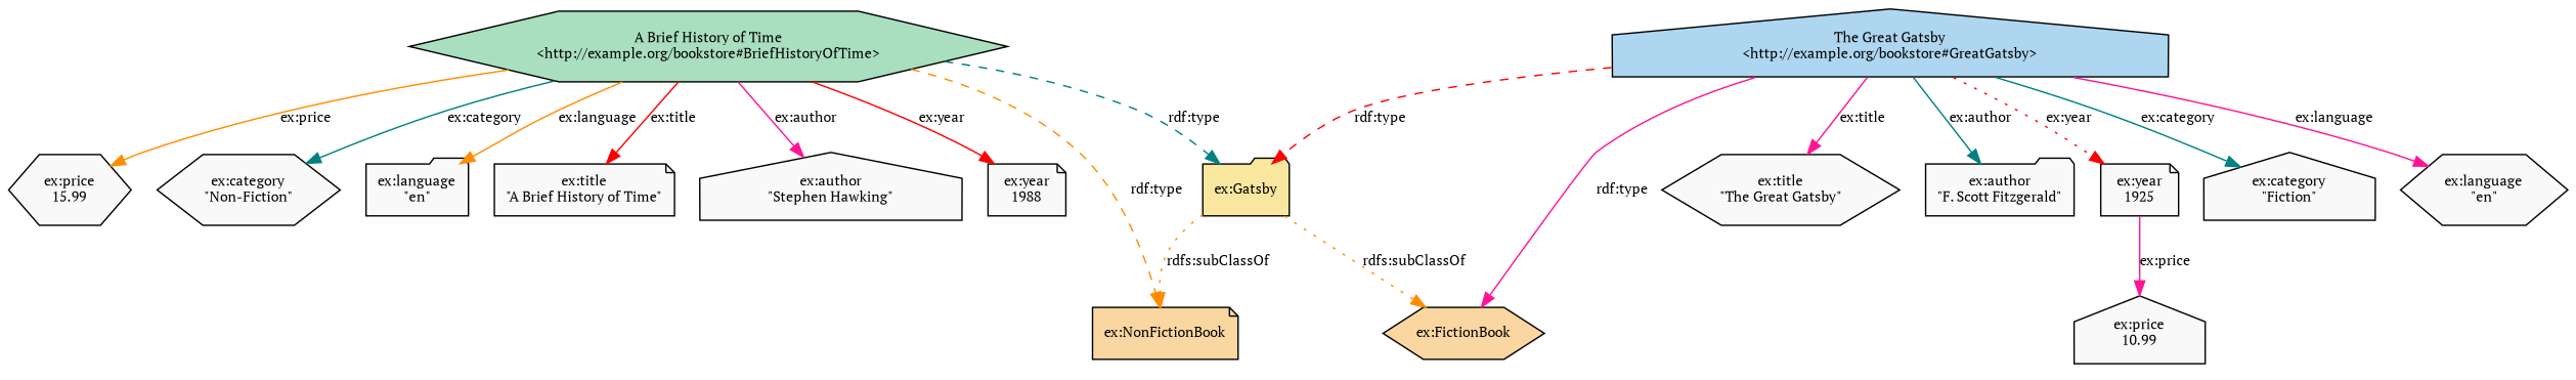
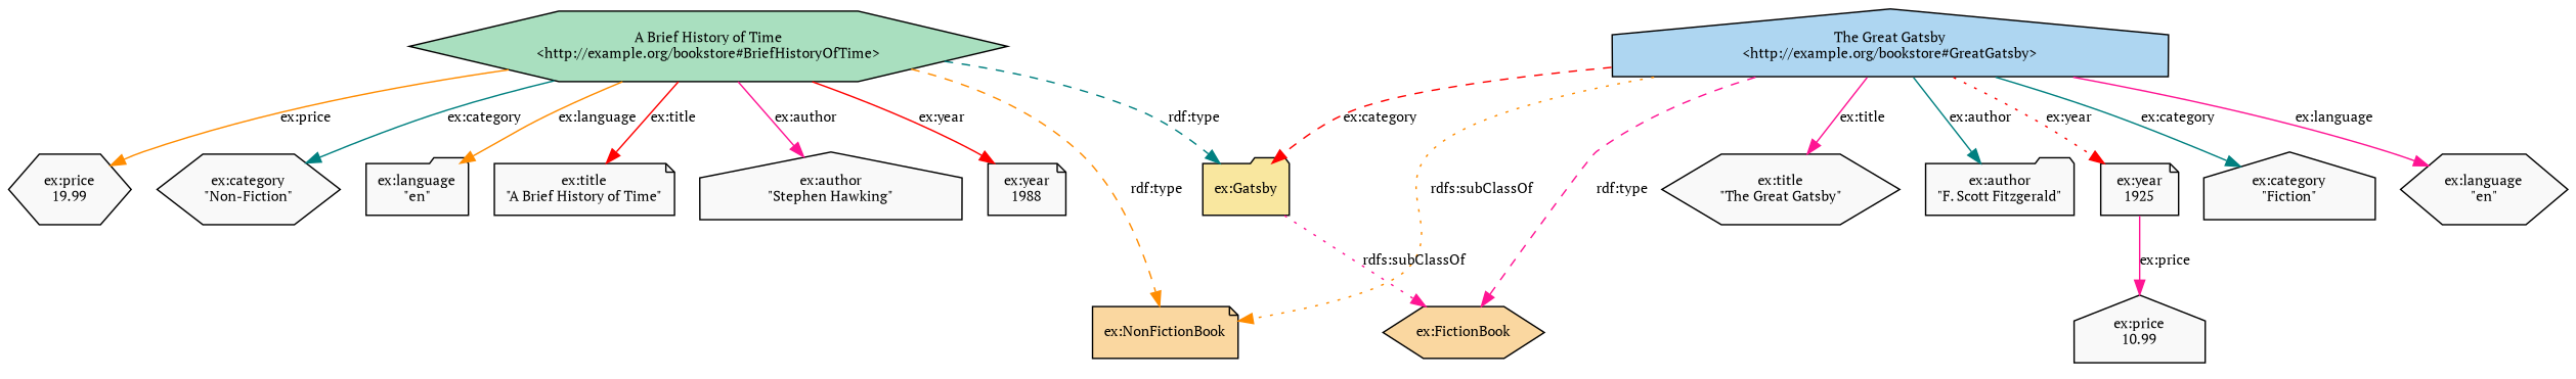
  digraph {
    fontname="PT Serif"
    fontsize=12
    node [color="#333" fillcolor="#f9f9f9" fontname="PT Serif" fontsize=10 shape=hexagon style=filled]
    edge [color=deeppink fontname="PT Serif" fontsize=10]
    n1 [fillcolor="#AED6F1" label="The Great Gatsby\n<http://example.org/bookstore#GreatGatsby>" shape=house]
    n2 [fillcolor="#F9E79F" label="ex:Gatsby" shape=folder]
    n3 [label="ex:title\n\"The Great Gatsby\""]
    n4 [label="ex:author\n\"F. Scott Fitzgerald\"" shape=folder]
    n5 [label="ex:year\n1925" shape=note]
    n6 [label="ex:category\n\"Fiction\"" shape=house]
    n7 [label="ex:language\n\"en\""]
    n8 [fillcolor="#FAD7A0" label="ex:FictionBook"]
    n9 [fillcolor="#FAD7A0" label="ex:NonFictionBook" shape=note]
    n10 [label="ex:price\n10.99" shape=house]
    n11 [fillcolor="#A9DFBF" label="A Brief History of Time\n<http://example.org/bookstore#BriefHistoryOfTime>"]
    n12 [label="ex:title\n\"A Brief History of Time\"" shape=note]
    n13 [label="ex:author\n\"Stephen Hawking\"" shape=house]
    n14 [label="ex:year\n1988" shape=note]
-   n15 [label="ex:price\n15.99"]
+   n15 [label="ex:price\n19.99"]
    n16 [label="ex:category\n\"Non-Fiction\""]
    n17 [label="ex:language\n\"en\"" shape=folder]
-   n1 -> n2 [color=red label="rdf:type" style=dashed]
+   n1 -> n2 [color=red label="ex:category" style=dashed]
    n1 -> n3 [label="ex:title"]
    n1 -> n4 [color=teal label="ex:author"]
    n1 -> n5 [color=red label="ex:year" style=dotted]
    n1 -> n6 [color=teal label="ex:category"]
    n1 -> n7 [label="ex:language"]
-   n1 -> n8 [label="rdf:type" style=solid]
-   n2 -> n8 [color=darkorange label="rdfs:subClassOf" style=dotted]
-   n2 -> n9 [color=darkorange label="rdfs:subClassOf" style=dotted]
+   n1 -> n8 [label="rdf:type" style=dashed]
+   n2 -> n8 [label="rdfs:subClassOf" style=dotted]
+   n1 -> n9 [color=darkorange label="rdfs:subClassOf" style=dotted]
    n5 -> n10 [label="ex:price"]
    n11 -> n2 [color=teal label="rdf:type" style=dashed]
    n11 -> n9 [color=darkorange label="rdf:type" style=dashed]
    n11 -> n12 [color=red label="ex:title"]
    n11 -> n13 [label="ex:author"]
    n11 -> n14 [color=red label="ex:year"]
    n11 -> n15 [color=darkorange label="ex:price"]
    n11 -> n16 [color=teal label="ex:category"]
    n11 -> n17 [color=darkorange label="ex:language"]
  }
